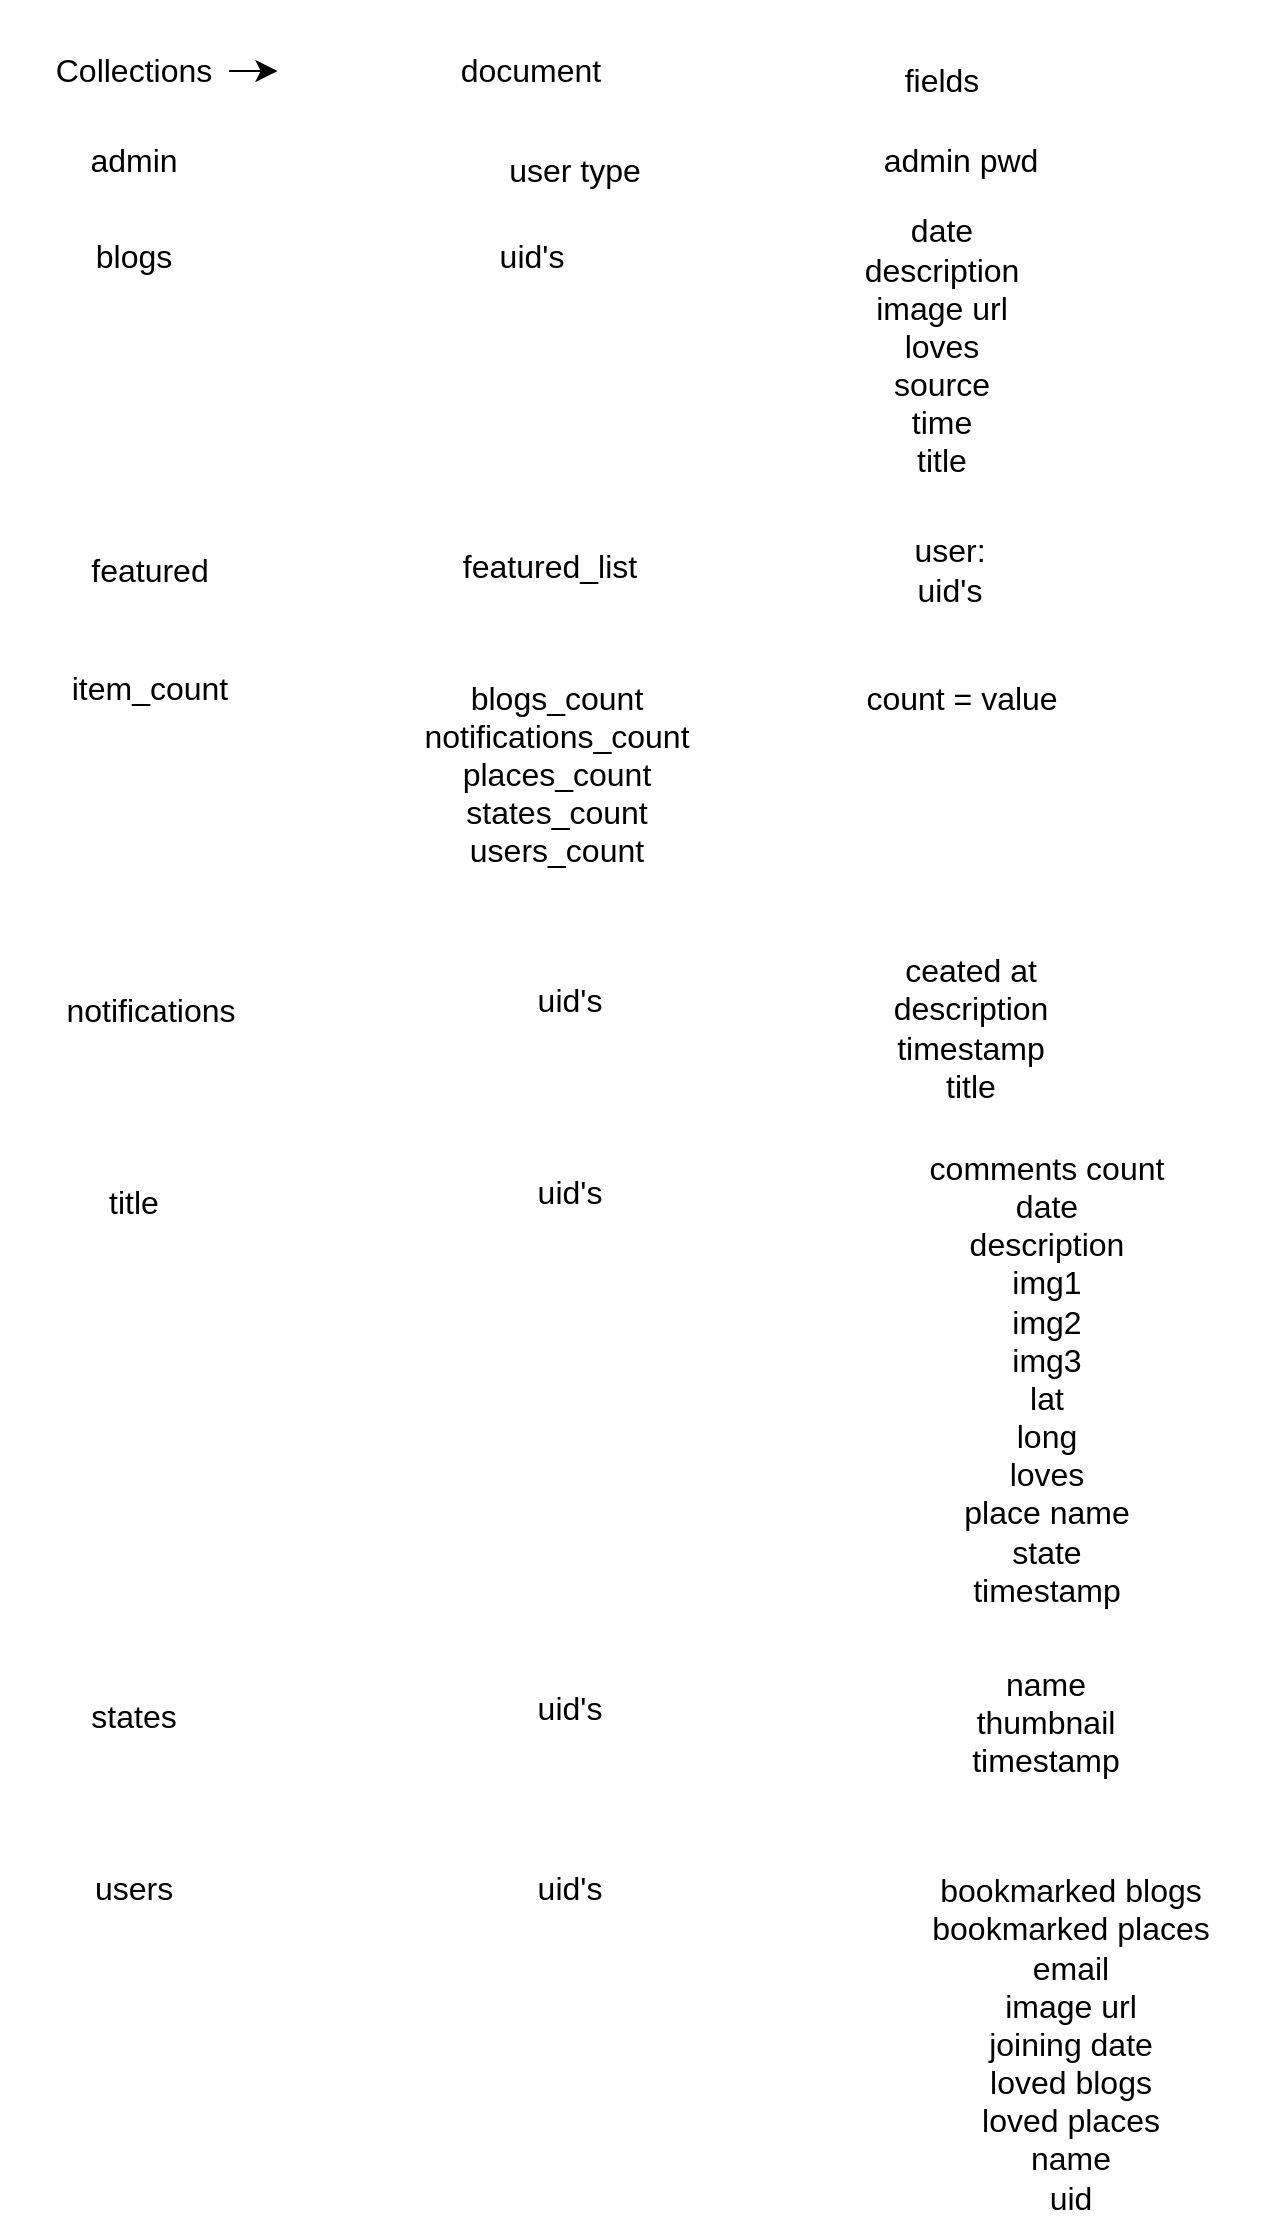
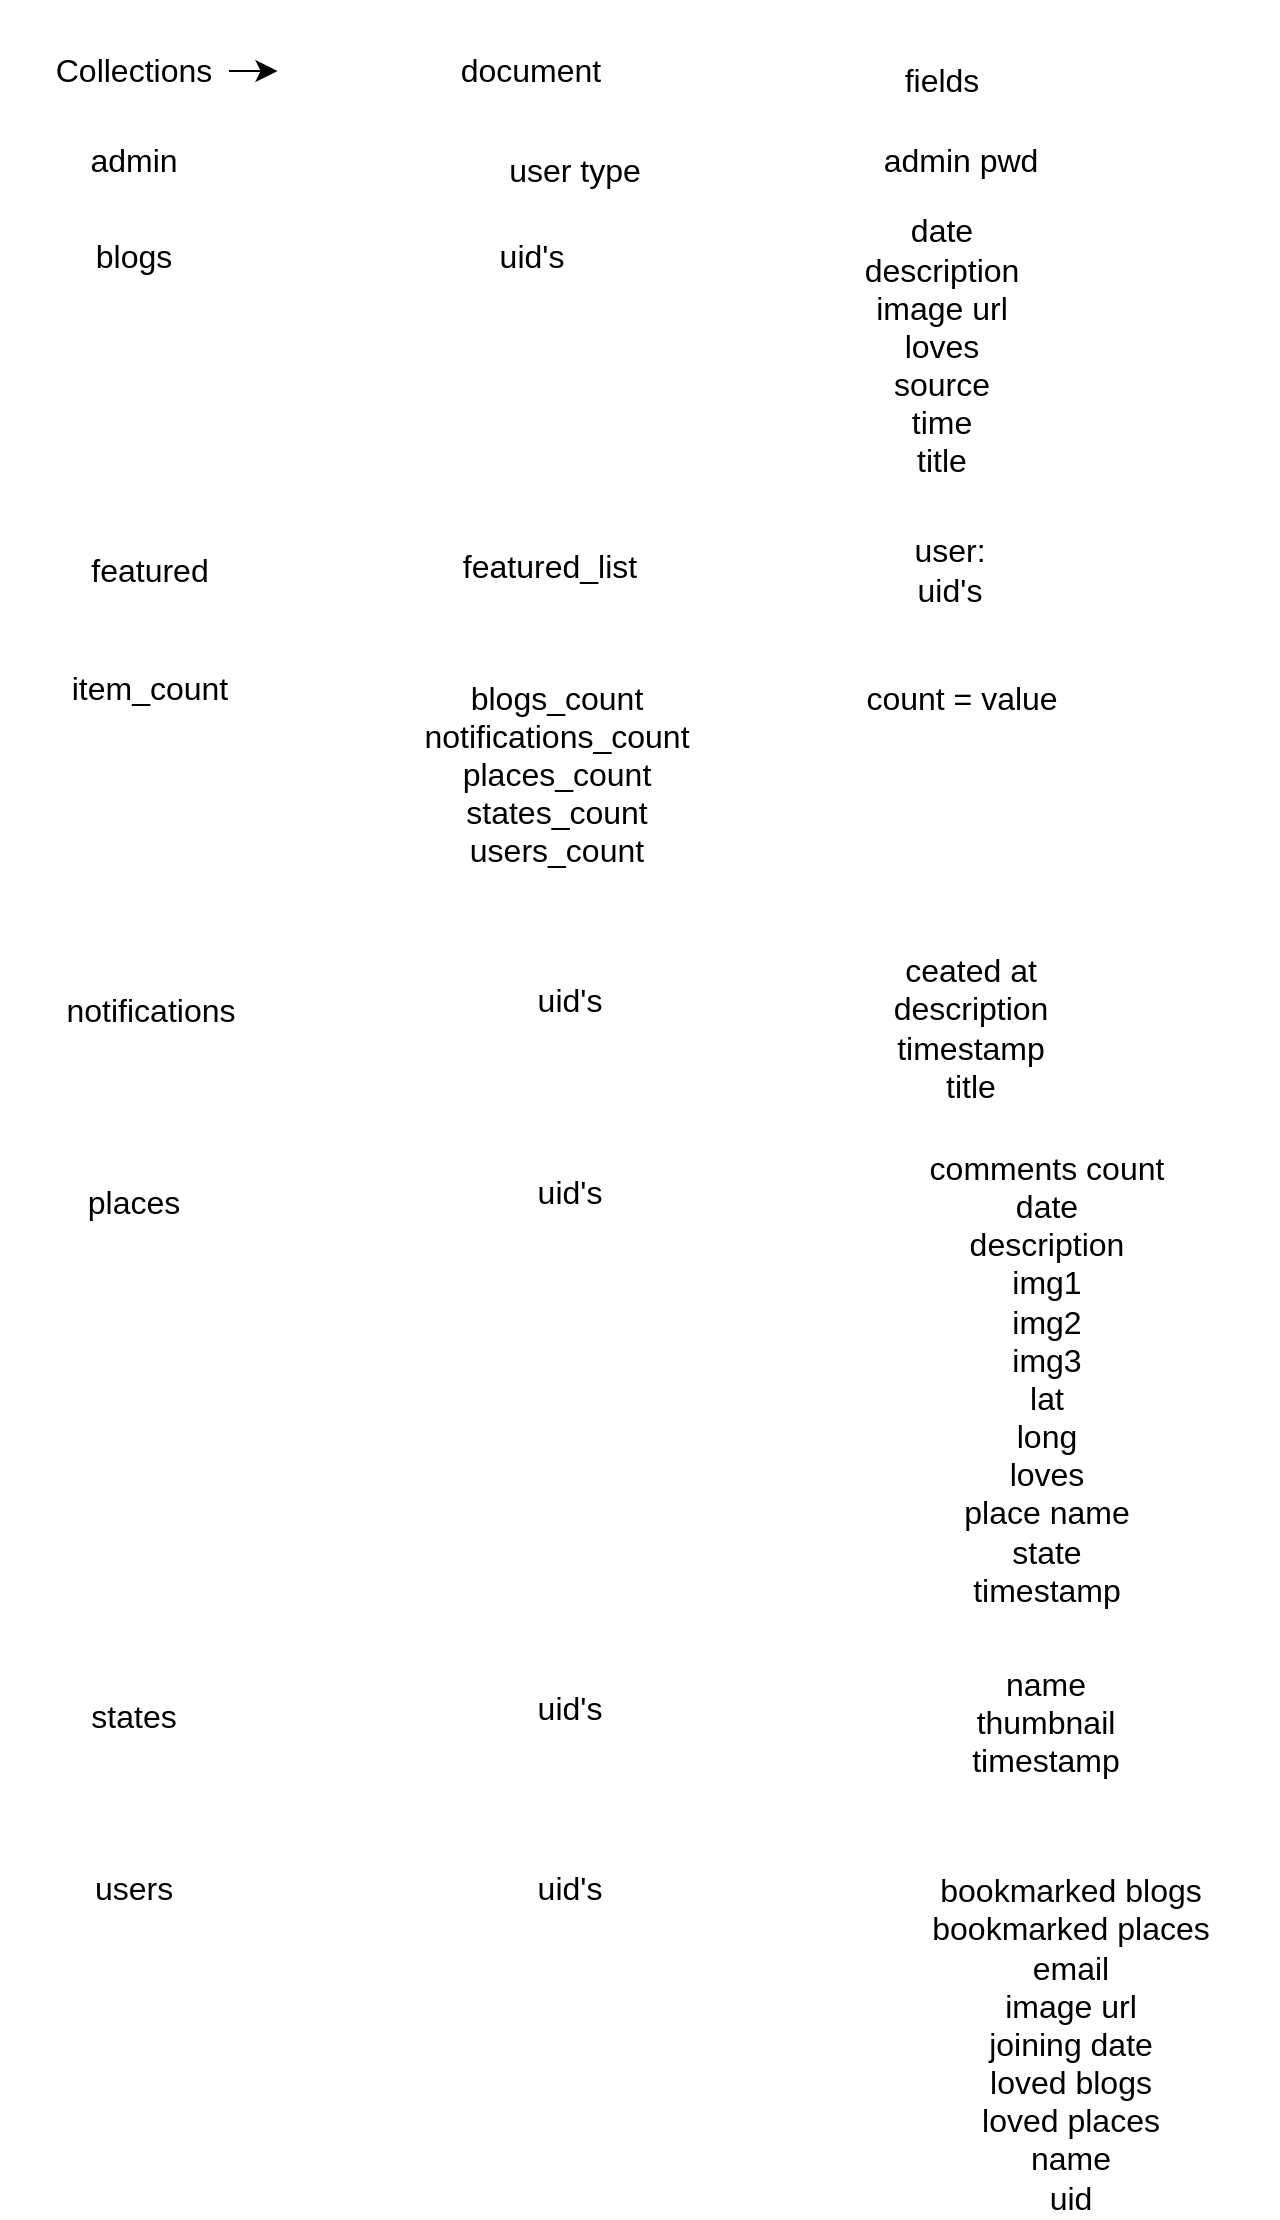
  <mxCell id="0" />
  <mxCell id="1" parent="0" />
  <mxCell id="2" style="edgeStyle=none;curved=1;rounded=0;orthogonalLoop=1;jettySize=auto;html=1;fontSize=12;startSize=8;endSize=8;" edge="1" parent="1" source="3"><mxGeometry relative="1" as="geometry"><mxPoint x="138.259" y="35" as="targetPoint" /></mxGeometry></mxCell>
  <mxCell id="3" value="Collections" style="text;strokeColor=none;fillColor=none;html=1;align=center;verticalAlign=middle;whiteSpace=wrap;rounded=0;fontSize=16;" vertex="1" parent="1"><mxGeometry x="20" y="20" width="94" height="30" as="geometry" /></mxCell>
  <mxCell id="4" value="document" style="text;strokeColor=none;fillColor=none;html=1;align=center;verticalAlign=middle;whiteSpace=wrap;rounded=0;fontSize=16;" vertex="1" parent="1"><mxGeometry x="222" y="20" width="87" height="30" as="geometry" /></mxCell>
  <mxCell id="5" value="fields" style="text;strokeColor=none;fillColor=none;html=1;align=center;verticalAlign=middle;whiteSpace=wrap;rounded=0;fontSize=16;" vertex="1" parent="1"><mxGeometry x="441" y="25" width="60" height="30" as="geometry" /></mxCell>
  <mxCell id="6" value="admin" style="text;strokeColor=none;fillColor=none;html=1;align=center;verticalAlign=middle;whiteSpace=wrap;rounded=0;fontSize=16;" vertex="1" parent="1"><mxGeometry x="37" y="65" width="60" height="30" as="geometry" /></mxCell>
  <mxCell id="7" value="user type" style="text;strokeColor=none;fillColor=none;html=1;align=center;verticalAlign=middle;whiteSpace=wrap;rounded=0;fontSize=16;" vertex="1" parent="1"><mxGeometry x="237" y="70" width="101" height="30" as="geometry" /></mxCell>
  <mxCell id="8" value="admin pwd" style="text;strokeColor=none;fillColor=none;html=1;align=center;verticalAlign=middle;whiteSpace=wrap;rounded=0;fontSize=16;" vertex="1" parent="1"><mxGeometry x="424" y="65" width="113" height="30" as="geometry" /></mxCell>
  <mxCell id="9" value="blogs" style="text;strokeColor=none;fillColor=none;html=1;align=center;verticalAlign=middle;whiteSpace=wrap;rounded=0;fontSize=16;" vertex="1" parent="1"><mxGeometry x="37" y="113" width="60" height="30" as="geometry" /></mxCell>
  <mxCell id="10" value="uid's" style="text;strokeColor=none;fillColor=none;html=1;align=center;verticalAlign=middle;whiteSpace=wrap;rounded=0;fontSize=16;" vertex="1" parent="1"><mxGeometry x="235.5" y="113" width="60" height="30" as="geometry" /></mxCell>
  <mxCell id="11" value="date&lt;div&gt;description&lt;/div&gt;&lt;div&gt;image url&lt;/div&gt;&lt;div&gt;loves&lt;/div&gt;&lt;div&gt;source&lt;/div&gt;&lt;div&gt;time&lt;/div&gt;&lt;div&gt;title&lt;/div&gt;" style="text;strokeColor=none;fillColor=none;html=1;align=center;verticalAlign=middle;whiteSpace=wrap;rounded=0;fontSize=16;" vertex="1" parent="1"><mxGeometry x="428" y="95" width="86" height="155" as="geometry" /></mxCell>
  <mxCell id="12" value="featured" style="text;strokeColor=none;fillColor=none;html=1;align=center;verticalAlign=middle;whiteSpace=wrap;rounded=0;fontSize=16;" vertex="1" parent="1"><mxGeometry x="45" y="270" width="60" height="30" as="geometry" /></mxCell>
  <mxCell id="13" value="featured_list" style="text;strokeColor=none;fillColor=none;html=1;align=center;verticalAlign=middle;whiteSpace=wrap;rounded=0;fontSize=16;" vertex="1" parent="1"><mxGeometry x="230" y="268" width="89.5" height="30" as="geometry" /></mxCell>
  <mxCell id="14" value="user:&lt;div&gt;uid's&lt;/div&gt;" style="text;strokeColor=none;fillColor=none;html=1;align=center;verticalAlign=middle;whiteSpace=wrap;rounded=0;fontSize=16;" vertex="1" parent="1"><mxGeometry x="445" y="264" width="60" height="42" as="geometry" /></mxCell>
  <mxCell id="15" value="item_count" style="text;strokeColor=none;fillColor=none;html=1;align=center;verticalAlign=middle;whiteSpace=wrap;rounded=0;fontSize=16;" vertex="1" parent="1"><mxGeometry x="34" y="329" width="82" height="30" as="geometry" /></mxCell>
  <mxCell id="16" value="blogs_count&lt;div&gt;notifications_count&lt;/div&gt;&lt;div&gt;places_count&lt;/div&gt;&lt;div&gt;states_count&lt;/div&gt;&lt;div&gt;users_count&lt;/div&gt;" style="text;strokeColor=none;fillColor=none;html=1;align=center;verticalAlign=middle;whiteSpace=wrap;rounded=0;fontSize=16;" vertex="1" parent="1"><mxGeometry x="207" y="320" width="143" height="134" as="geometry" /></mxCell>
  <mxCell id="17" value="count = value" style="text;strokeColor=none;fillColor=none;html=1;align=center;verticalAlign=middle;whiteSpace=wrap;rounded=0;fontSize=16;" vertex="1" parent="1"><mxGeometry x="429.5" y="334" width="102" height="30" as="geometry" /></mxCell>
  <mxCell id="18" value="notifications" style="text;strokeColor=none;fillColor=none;html=1;align=center;verticalAlign=middle;whiteSpace=wrap;rounded=0;fontSize=16;" vertex="1" parent="1"><mxGeometry x="28.5" y="490" width="93" height="30" as="geometry" /></mxCell>
  <mxCell id="19" value="uid's" style="text;strokeColor=none;fillColor=none;html=1;align=center;verticalAlign=middle;whiteSpace=wrap;rounded=0;fontSize=16;" vertex="1" parent="1"><mxGeometry x="255" y="485" width="60" height="30" as="geometry" /></mxCell>
  <mxCell id="20" value="ceated at&lt;div&gt;description&lt;/div&gt;&lt;div&gt;timestamp&lt;/div&gt;&lt;div&gt;title&lt;/div&gt;" style="text;strokeColor=none;fillColor=none;html=1;align=center;verticalAlign=middle;whiteSpace=wrap;rounded=0;fontSize=16;" vertex="1" parent="1"><mxGeometry x="445" y="473" width="81" height="81" as="geometry" /></mxCell>
- <mxCell id="21" value="title" style="text;strokeColor=none;fillColor=none;html=1;align=center;verticalAlign=middle;whiteSpace=wrap;rounded=0;fontSize=16;" vertex="1" parent="1"><mxGeometry x="37" y="586" width="60" height="30" as="geometry" /></mxCell>
+ <mxCell id="21" value="places" style="text;strokeColor=none;fillColor=none;html=1;align=center;verticalAlign=middle;whiteSpace=wrap;rounded=0;fontSize=16;" vertex="1" parent="1"><mxGeometry x="37" y="586" width="60" height="30" as="geometry" /></mxCell>
  <mxCell id="22" value="uid's" style="text;strokeColor=none;fillColor=none;html=1;align=center;verticalAlign=middle;whiteSpace=wrap;rounded=0;fontSize=16;" vertex="1" parent="1"><mxGeometry x="255" y="581" width="60" height="30" as="geometry" /></mxCell>
  <mxCell id="23" value="comments count&lt;div&gt;date&lt;/div&gt;&lt;div&gt;description&lt;/div&gt;&lt;div&gt;img1&lt;/div&gt;&lt;div&gt;img2&lt;/div&gt;&lt;div&gt;img3&lt;/div&gt;&lt;div&gt;lat&lt;/div&gt;&lt;div&gt;long&lt;/div&gt;&lt;div&gt;loves&lt;/div&gt;&lt;div&gt;place name&lt;/div&gt;&lt;div&gt;state&lt;/div&gt;&lt;div&gt;timestamp&lt;/div&gt;&lt;div&gt;&lt;br&gt;&lt;/div&gt;" style="text;strokeColor=none;fillColor=none;html=1;align=center;verticalAlign=middle;whiteSpace=wrap;rounded=0;fontSize=16;" vertex="1" parent="1"><mxGeometry x="450.5" y="577" width="144.5" height="244" as="geometry" /></mxCell>
  <mxCell id="24" value="states" style="text;strokeColor=none;fillColor=none;html=1;align=center;verticalAlign=middle;whiteSpace=wrap;rounded=0;fontSize=16;" vertex="1" parent="1"><mxGeometry x="37" y="843" width="60" height="30" as="geometry" /></mxCell>
  <mxCell id="25" value="uid's" style="text;strokeColor=none;fillColor=none;html=1;align=center;verticalAlign=middle;whiteSpace=wrap;rounded=0;fontSize=16;" vertex="1" parent="1"><mxGeometry x="255" y="839" width="60" height="30" as="geometry" /></mxCell>
  <mxCell id="26" value="name&lt;div&gt;thumbnail&lt;/div&gt;&lt;div&gt;timestamp&lt;/div&gt;" style="text;strokeColor=none;fillColor=none;html=1;align=center;verticalAlign=middle;whiteSpace=wrap;rounded=0;fontSize=16;" vertex="1" parent="1"><mxGeometry x="492.75" y="834" width="60" height="54" as="geometry" /></mxCell>
  <mxCell id="27" value="users" style="text;strokeColor=none;fillColor=none;html=1;align=center;verticalAlign=middle;whiteSpace=wrap;rounded=0;fontSize=16;" vertex="1" parent="1"><mxGeometry x="37" y="929" width="60" height="30" as="geometry" /></mxCell>
  <mxCell id="28" value="uid's" style="text;strokeColor=none;fillColor=none;html=1;align=center;verticalAlign=middle;whiteSpace=wrap;rounded=0;fontSize=16;" vertex="1" parent="1"><mxGeometry x="255" y="929" width="60" height="30" as="geometry" /></mxCell>
  <mxCell id="29" value="bookmarked blogs&lt;div&gt;bookmarked places&lt;/div&gt;&lt;div&gt;email&lt;/div&gt;&lt;div&gt;image url&lt;/div&gt;&lt;div&gt;joining date&lt;/div&gt;&lt;div&gt;loved blogs&lt;/div&gt;&lt;div&gt;loved places&lt;/div&gt;&lt;div&gt;name&lt;/div&gt;&lt;div&gt;uid&lt;/div&gt;" style="text;strokeColor=none;fillColor=none;html=1;align=center;verticalAlign=middle;whiteSpace=wrap;rounded=0;fontSize=16;" vertex="1" parent="1"><mxGeometry x="454" y="1001" width="163.25" height="42" as="geometry" /></mxCell>
